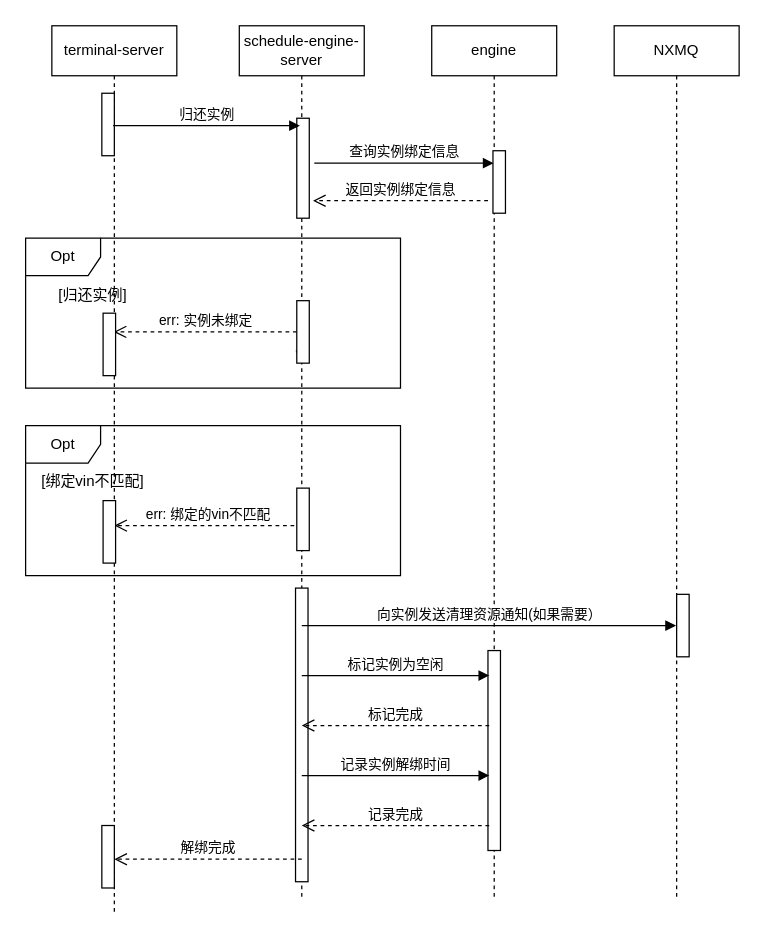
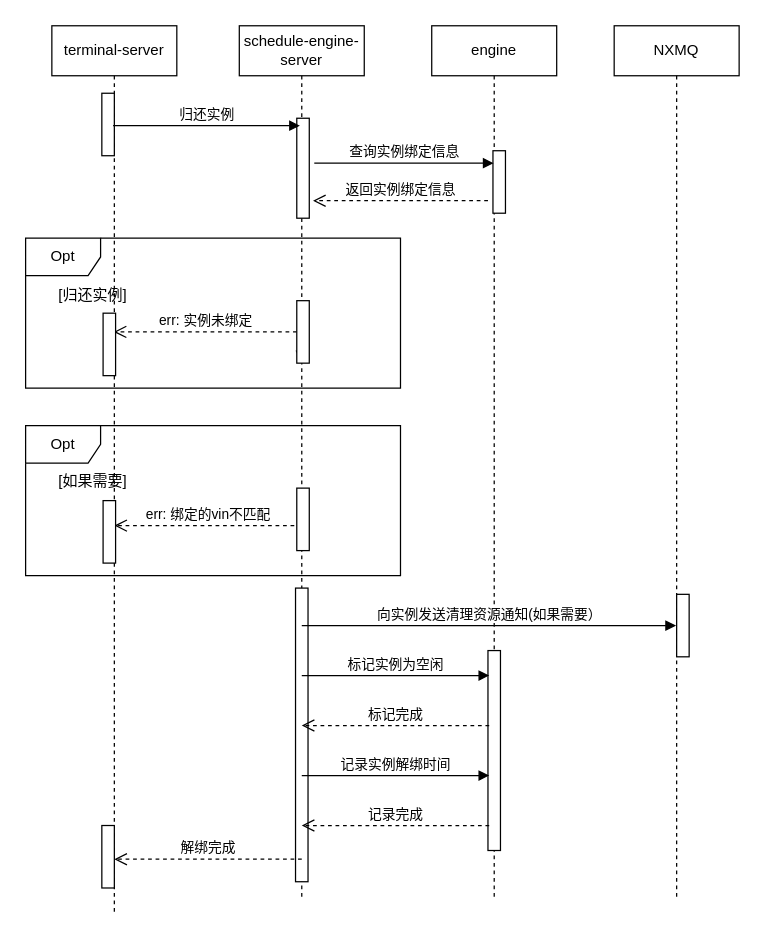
  <mxCell id="0" />
  <mxCell id="1" parent="0" />
  <mxCell id="2" value="terminal-server" style="shape=umlLifeline;perimeter=lifelinePerimeter;whiteSpace=wrap;html=1;container=1;dropTarget=0;collapsible=0;recursiveResize=0;outlineConnect=0;portConstraint=eastwest;newEdgeStyle={&quot;curved&quot;:0,&quot;rounded&quot;:0};" vertex="1" parent="1"><mxGeometry x="41" y="20" width="100" height="710" as="geometry" /></mxCell>
  <mxCell id="3" value="" style="html=1;points=[[0,0,0,0,5],[0,1,0,0,-5],[1,0,0,0,5],[1,1,0,0,-5]];perimeter=orthogonalPerimeter;outlineConnect=0;targetShapes=umlLifeline;portConstraint=eastwest;newEdgeStyle={&quot;curved&quot;:0,&quot;rounded&quot;:0};" vertex="1" parent="2"><mxGeometry x="40" y="54" width="10" height="50" as="geometry" /></mxCell>
  <mxCell id="4" value="" style="html=1;points=[[0,0,0,0,5],[0,1,0,0,-5],[1,0,0,0,5],[1,1,0,0,-5]];perimeter=orthogonalPerimeter;outlineConnect=0;targetShapes=umlLifeline;portConstraint=eastwest;newEdgeStyle={&quot;curved&quot;:0,&quot;rounded&quot;:0};" vertex="1" parent="2"><mxGeometry x="40" y="640" width="10" height="50" as="geometry" /></mxCell>
  <mxCell id="5" value="schedule-engine-server" style="shape=umlLifeline;perimeter=lifelinePerimeter;whiteSpace=wrap;html=1;container=1;dropTarget=0;collapsible=0;recursiveResize=0;outlineConnect=0;portConstraint=eastwest;newEdgeStyle={&quot;curved&quot;:0,&quot;rounded&quot;:0};" vertex="1" parent="1"><mxGeometry x="191" y="20" width="100" height="700" as="geometry" /></mxCell>
  <mxCell id="6" value="" style="html=1;points=[[0,0,0,0,5],[0,1,0,0,-5],[1,0,0,0,5],[1,1,0,0,-5]];perimeter=orthogonalPerimeter;outlineConnect=0;targetShapes=umlLifeline;portConstraint=eastwest;newEdgeStyle={&quot;curved&quot;:0,&quot;rounded&quot;:0};" vertex="1" parent="5"><mxGeometry x="46" y="74" width="10" height="80" as="geometry" /></mxCell>
  <mxCell id="7" value="" style="html=1;points=[[0,0,0,0,5],[0,1,0,0,-5],[1,0,0,0,5],[1,1,0,0,-5]];perimeter=orthogonalPerimeter;outlineConnect=0;targetShapes=umlLifeline;portConstraint=eastwest;newEdgeStyle={&quot;curved&quot;:0,&quot;rounded&quot;:0};" vertex="1" parent="5"><mxGeometry x="45" y="450" width="10" height="235" as="geometry" /></mxCell>
  <mxCell id="8" value="engine" style="shape=umlLifeline;perimeter=lifelinePerimeter;whiteSpace=wrap;html=1;container=1;dropTarget=0;collapsible=0;recursiveResize=0;outlineConnect=0;portConstraint=eastwest;newEdgeStyle={&quot;curved&quot;:0,&quot;rounded&quot;:0};" vertex="1" parent="1"><mxGeometry x="345" y="20" width="100" height="700" as="geometry" /></mxCell>
  <mxCell id="9" value="" style="html=1;points=[[0,0,0,0,5],[0,1,0,0,-5],[1,0,0,0,5],[1,1,0,0,-5]];perimeter=orthogonalPerimeter;outlineConnect=0;targetShapes=umlLifeline;portConstraint=eastwest;newEdgeStyle={&quot;curved&quot;:0,&quot;rounded&quot;:0};" vertex="1" parent="8"><mxGeometry x="45" y="500" width="10" height="160" as="geometry" /></mxCell>
  <mxCell id="10" value="" style="html=1;points=[[0,0,0,0,5],[0,1,0,0,-5],[1,0,0,0,5],[1,1,0,0,-5]];perimeter=orthogonalPerimeter;outlineConnect=0;targetShapes=umlLifeline;portConstraint=eastwest;newEdgeStyle={&quot;curved&quot;:0,&quot;rounded&quot;:0};" vertex="1" parent="8"><mxGeometry x="49" y="100" width="10" height="50" as="geometry" /></mxCell>
  <mxCell id="11" value="NXMQ" style="shape=umlLifeline;perimeter=lifelinePerimeter;whiteSpace=wrap;html=1;container=1;dropTarget=0;collapsible=0;recursiveResize=0;outlineConnect=0;portConstraint=eastwest;newEdgeStyle={&quot;curved&quot;:0,&quot;rounded&quot;:0};" vertex="1" parent="1"><mxGeometry x="491" y="20" width="100" height="700" as="geometry" /></mxCell>
  <mxCell id="12" value="" style="html=1;points=[[0,0,0,0,5],[0,1,0,0,-5],[1,0,0,0,5],[1,1,0,0,-5]];perimeter=orthogonalPerimeter;outlineConnect=0;targetShapes=umlLifeline;portConstraint=eastwest;newEdgeStyle={&quot;curved&quot;:0,&quot;rounded&quot;:0};" vertex="1" parent="11"><mxGeometry x="50" y="455" width="10" height="50" as="geometry" /></mxCell>
  <mxCell id="13" value="归还实例" style="html=1;verticalAlign=bottom;endArrow=block;curved=0;rounded=0;" edge="1" parent="1"><mxGeometry width="80" relative="1" as="geometry"><mxPoint x="90" y="100" as="sourcePoint" /><mxPoint x="239.5" y="100" as="targetPoint" /></mxGeometry></mxCell>
  <mxCell id="14" value="查询实例绑定信息" style="html=1;verticalAlign=bottom;endArrow=block;curved=0;rounded=0;" edge="1" parent="1" target="8"><mxGeometry width="80" relative="1" as="geometry"><mxPoint x="251" y="130" as="sourcePoint" /><mxPoint x="321" y="130" as="targetPoint" /></mxGeometry></mxCell>
  <mxCell id="15" value="返回实例绑定信息" style="html=1;verticalAlign=bottom;endArrow=open;dashed=1;endSize=8;curved=0;rounded=0;" edge="1" parent="1"><mxGeometry relative="1" as="geometry"><mxPoint x="390" y="160" as="sourcePoint" /><mxPoint x="250" y="160" as="targetPoint" /></mxGeometry></mxCell>
  <mxCell id="16" value="Opt" style="shape=umlFrame;whiteSpace=wrap;html=1;pointerEvents=0;" vertex="1" parent="1"><mxGeometry x="20" y="190" width="300" height="120" as="geometry" /></mxCell>
  <mxCell id="17" value="[归还实例]" style="text;html=1;strokeColor=none;fillColor=none;align=center;verticalAlign=middle;whiteSpace=wrap;rounded=0;" vertex="1" parent="1"><mxGeometry x="27" y="221" width="94" height="30" as="geometry" /></mxCell>
  <mxCell id="18" value="err: 实例未绑定" style="html=1;verticalAlign=bottom;endArrow=open;dashed=1;endSize=8;curved=0;rounded=0;" edge="1" parent="1" source="31" target="2"><mxGeometry relative="1" as="geometry"><mxPoint x="241" y="270" as="sourcePoint" /><mxPoint x="161" y="270" as="targetPoint" /></mxGeometry></mxCell>
  <mxCell id="19" value="Opt" style="shape=umlFrame;whiteSpace=wrap;html=1;pointerEvents=0;" vertex="1" parent="1"><mxGeometry x="20" y="340" width="300" height="120" as="geometry" /></mxCell>
- <mxCell id="20" value="[绑定vin不匹配]" style="text;html=1;strokeColor=none;fillColor=none;align=center;verticalAlign=middle;whiteSpace=wrap;rounded=0;" vertex="1" parent="1"><mxGeometry x="27" y="370" width="94" height="30" as="geometry" /></mxCell>
+ <mxCell id="20" value="[如果需要]" style="text;html=1;strokeColor=none;fillColor=none;align=center;verticalAlign=middle;whiteSpace=wrap;rounded=0;" vertex="1" parent="1"><mxGeometry x="27" y="370" width="94" height="30" as="geometry" /></mxCell>
  <mxCell id="21" value="err: 绑定的vin不匹配" style="html=1;verticalAlign=bottom;endArrow=open;dashed=1;endSize=8;curved=0;rounded=0;" edge="1" parent="1"><mxGeometry relative="1" as="geometry"><mxPoint x="241" y="420" as="sourcePoint" /><mxPoint x="91" y="420" as="targetPoint" /></mxGeometry></mxCell>
  <mxCell id="22" value="标记实例为空闲" style="html=1;verticalAlign=bottom;endArrow=block;curved=0;rounded=0;" edge="1" parent="1"><mxGeometry width="80" relative="1" as="geometry"><mxPoint x="241" y="540" as="sourcePoint" /><mxPoint x="391" y="540" as="targetPoint" /><mxPoint as="offset" /></mxGeometry></mxCell>
  <mxCell id="23" value="标记完成" style="html=1;verticalAlign=bottom;endArrow=open;dashed=1;endSize=8;curved=0;rounded=0;" edge="1" parent="1"><mxGeometry relative="1" as="geometry"><mxPoint x="391" y="580" as="sourcePoint" /><mxPoint x="241" y="580" as="targetPoint" /></mxGeometry></mxCell>
  <mxCell id="24" value="记录实例解绑时间" style="html=1;verticalAlign=bottom;endArrow=block;curved=0;rounded=0;" edge="1" parent="1"><mxGeometry width="80" relative="1" as="geometry"><mxPoint x="241" y="620" as="sourcePoint" /><mxPoint x="391" y="620" as="targetPoint" /><mxPoint as="offset" /></mxGeometry></mxCell>
  <mxCell id="25" value="记录完成" style="html=1;verticalAlign=bottom;endArrow=open;dashed=1;endSize=8;curved=0;rounded=0;" edge="1" parent="1"><mxGeometry relative="1" as="geometry"><mxPoint x="391" y="660" as="sourcePoint" /><mxPoint x="241" y="660" as="targetPoint" /></mxGeometry></mxCell>
  <mxCell id="26" value="解绑完成" style="html=1;verticalAlign=bottom;endArrow=open;dashed=1;endSize=8;curved=0;rounded=0;" edge="1" parent="1"><mxGeometry relative="1" as="geometry"><mxPoint x="241" y="687" as="sourcePoint" /><mxPoint x="91" y="687" as="targetPoint" /></mxGeometry></mxCell>
  <mxCell id="27" value="向实例发送清理资源通知(如果需要）" style="html=1;verticalAlign=bottom;endArrow=block;curved=0;rounded=0;" edge="1" parent="1" target="11"><mxGeometry width="80" relative="1" as="geometry"><mxPoint x="241" y="500" as="sourcePoint" /><mxPoint x="321" y="500" as="targetPoint" /></mxGeometry></mxCell>
  <mxCell id="28" value="" style="html=1;points=[[0,0,0,0,5],[0,1,0,0,-5],[1,0,0,0,5],[1,1,0,0,-5]];perimeter=orthogonalPerimeter;outlineConnect=0;targetShapes=umlLifeline;portConstraint=eastwest;newEdgeStyle={&quot;curved&quot;:0,&quot;rounded&quot;:0};" vertex="1" parent="1"><mxGeometry x="82" y="250" width="10" height="50" as="geometry" /></mxCell>
  <mxCell id="29" value="" style="html=1;points=[[0,0,0,0,5],[0,1,0,0,-5],[1,0,0,0,5],[1,1,0,0,-5]];perimeter=orthogonalPerimeter;outlineConnect=0;targetShapes=umlLifeline;portConstraint=eastwest;newEdgeStyle={&quot;curved&quot;:0,&quot;rounded&quot;:0};" vertex="1" parent="1"><mxGeometry x="82" y="400" width="10" height="50" as="geometry" /></mxCell>
  <mxCell id="30" value="" style="html=1;verticalAlign=bottom;endArrow=open;dashed=1;endSize=8;curved=0;rounded=0;" edge="1" parent="1" target="31"><mxGeometry relative="1" as="geometry"><mxPoint x="241" y="270" as="sourcePoint" /><mxPoint x="91" y="270" as="targetPoint" /></mxGeometry></mxCell>
  <mxCell id="31" value="" style="html=1;points=[[0,0,0,0,5],[0,1,0,0,-5],[1,0,0,0,5],[1,1,0,0,-5]];perimeter=orthogonalPerimeter;outlineConnect=0;targetShapes=umlLifeline;portConstraint=eastwest;newEdgeStyle={&quot;curved&quot;:0,&quot;rounded&quot;:0};" vertex="1" parent="1"><mxGeometry x="237" y="240" width="10" height="50" as="geometry" /></mxCell>
  <mxCell id="32" value="" style="html=1;points=[[0,0,0,0,5],[0,1,0,0,-5],[1,0,0,0,5],[1,1,0,0,-5]];perimeter=orthogonalPerimeter;outlineConnect=0;targetShapes=umlLifeline;portConstraint=eastwest;newEdgeStyle={&quot;curved&quot;:0,&quot;rounded&quot;:0};" vertex="1" parent="1"><mxGeometry x="237" y="390" width="10" height="50" as="geometry" /></mxCell>
